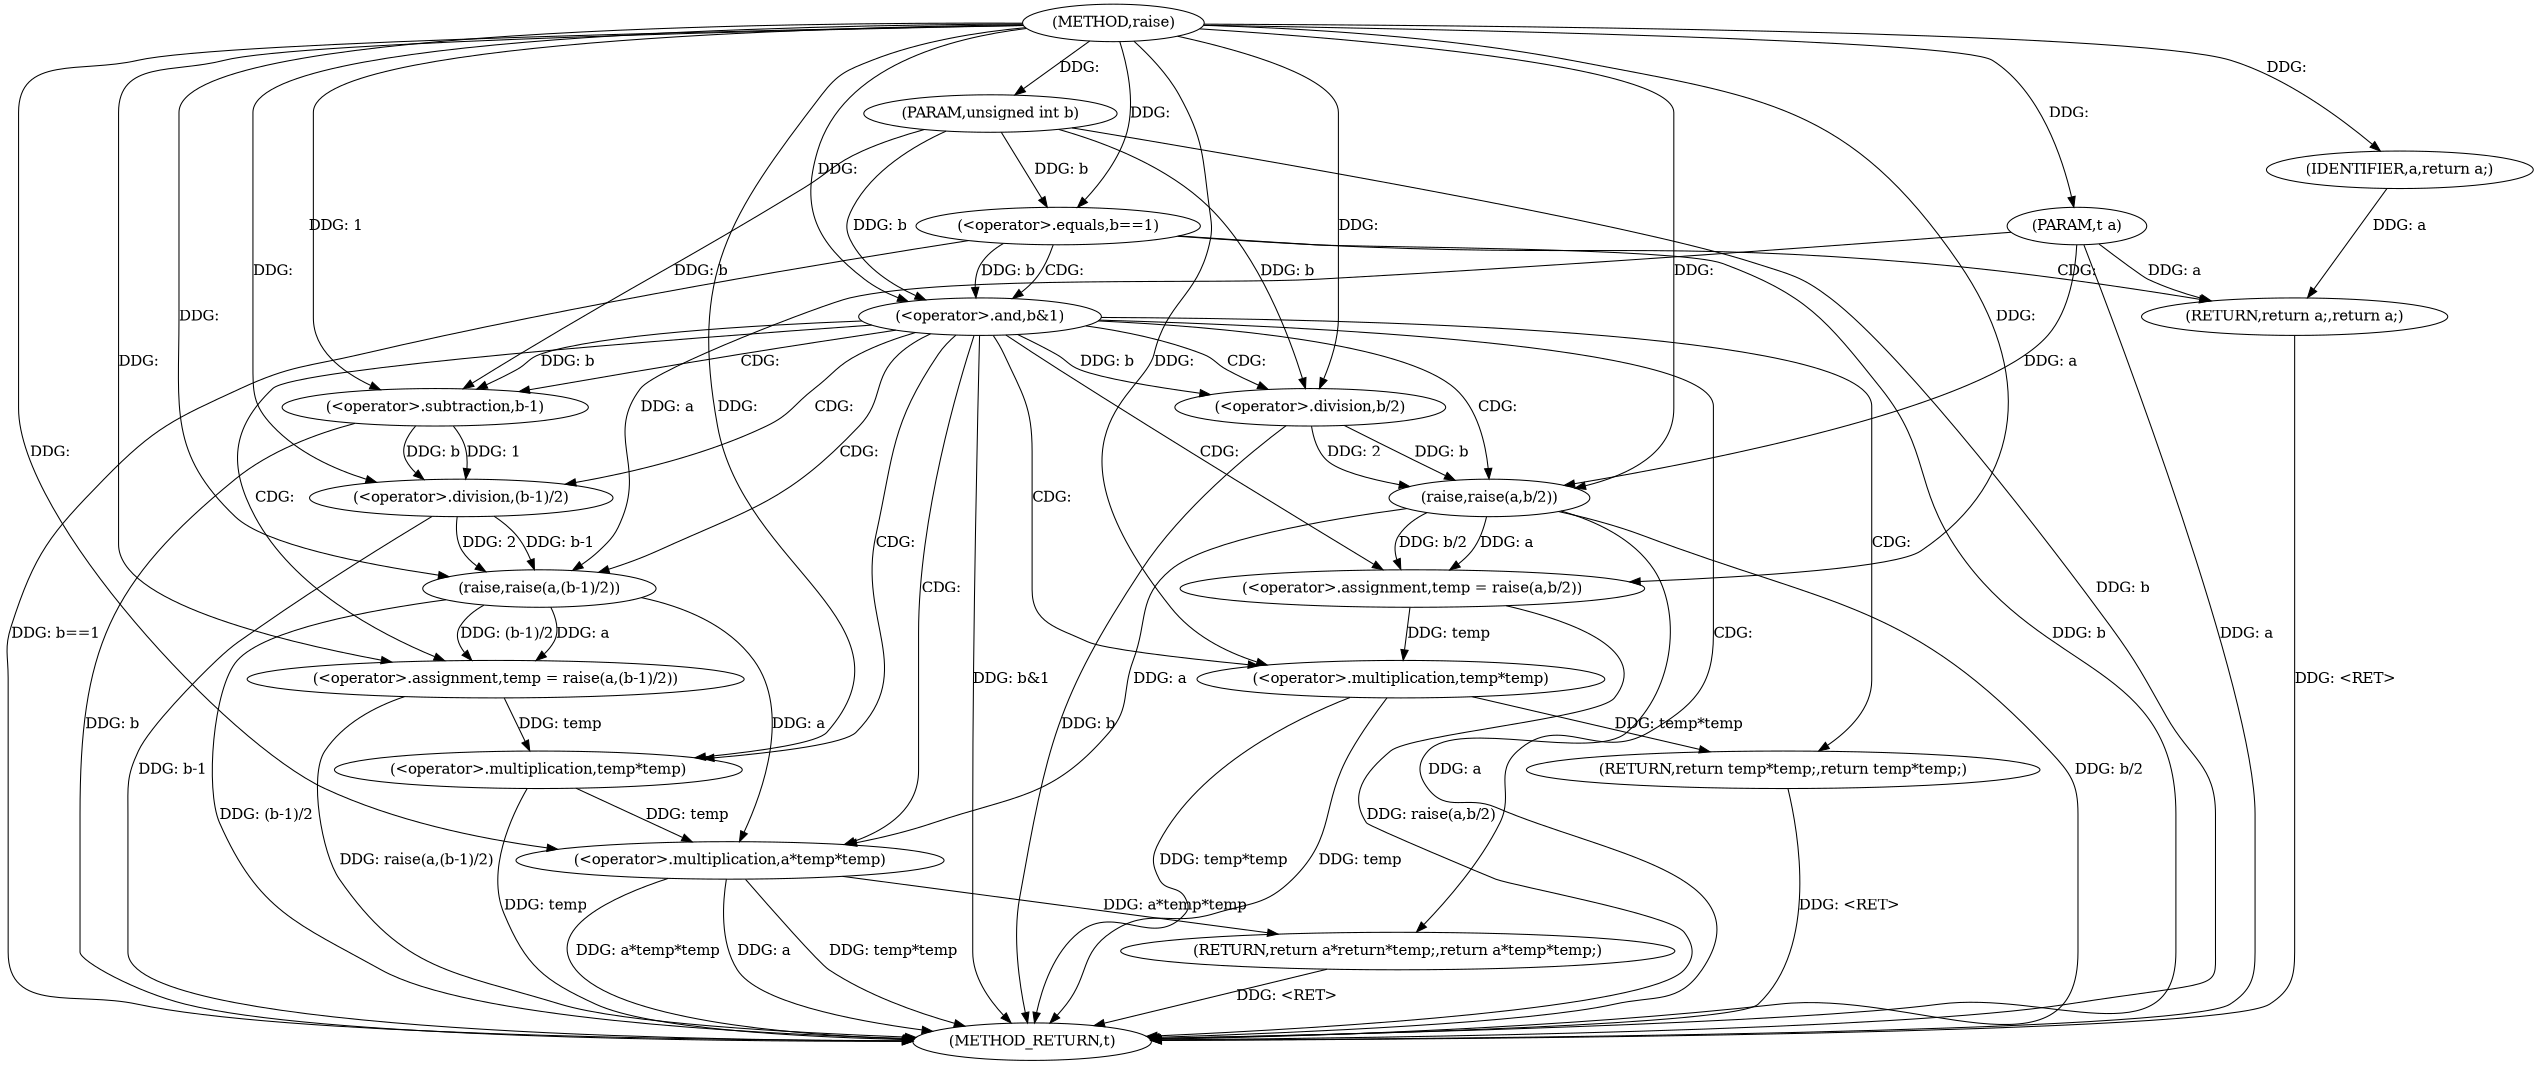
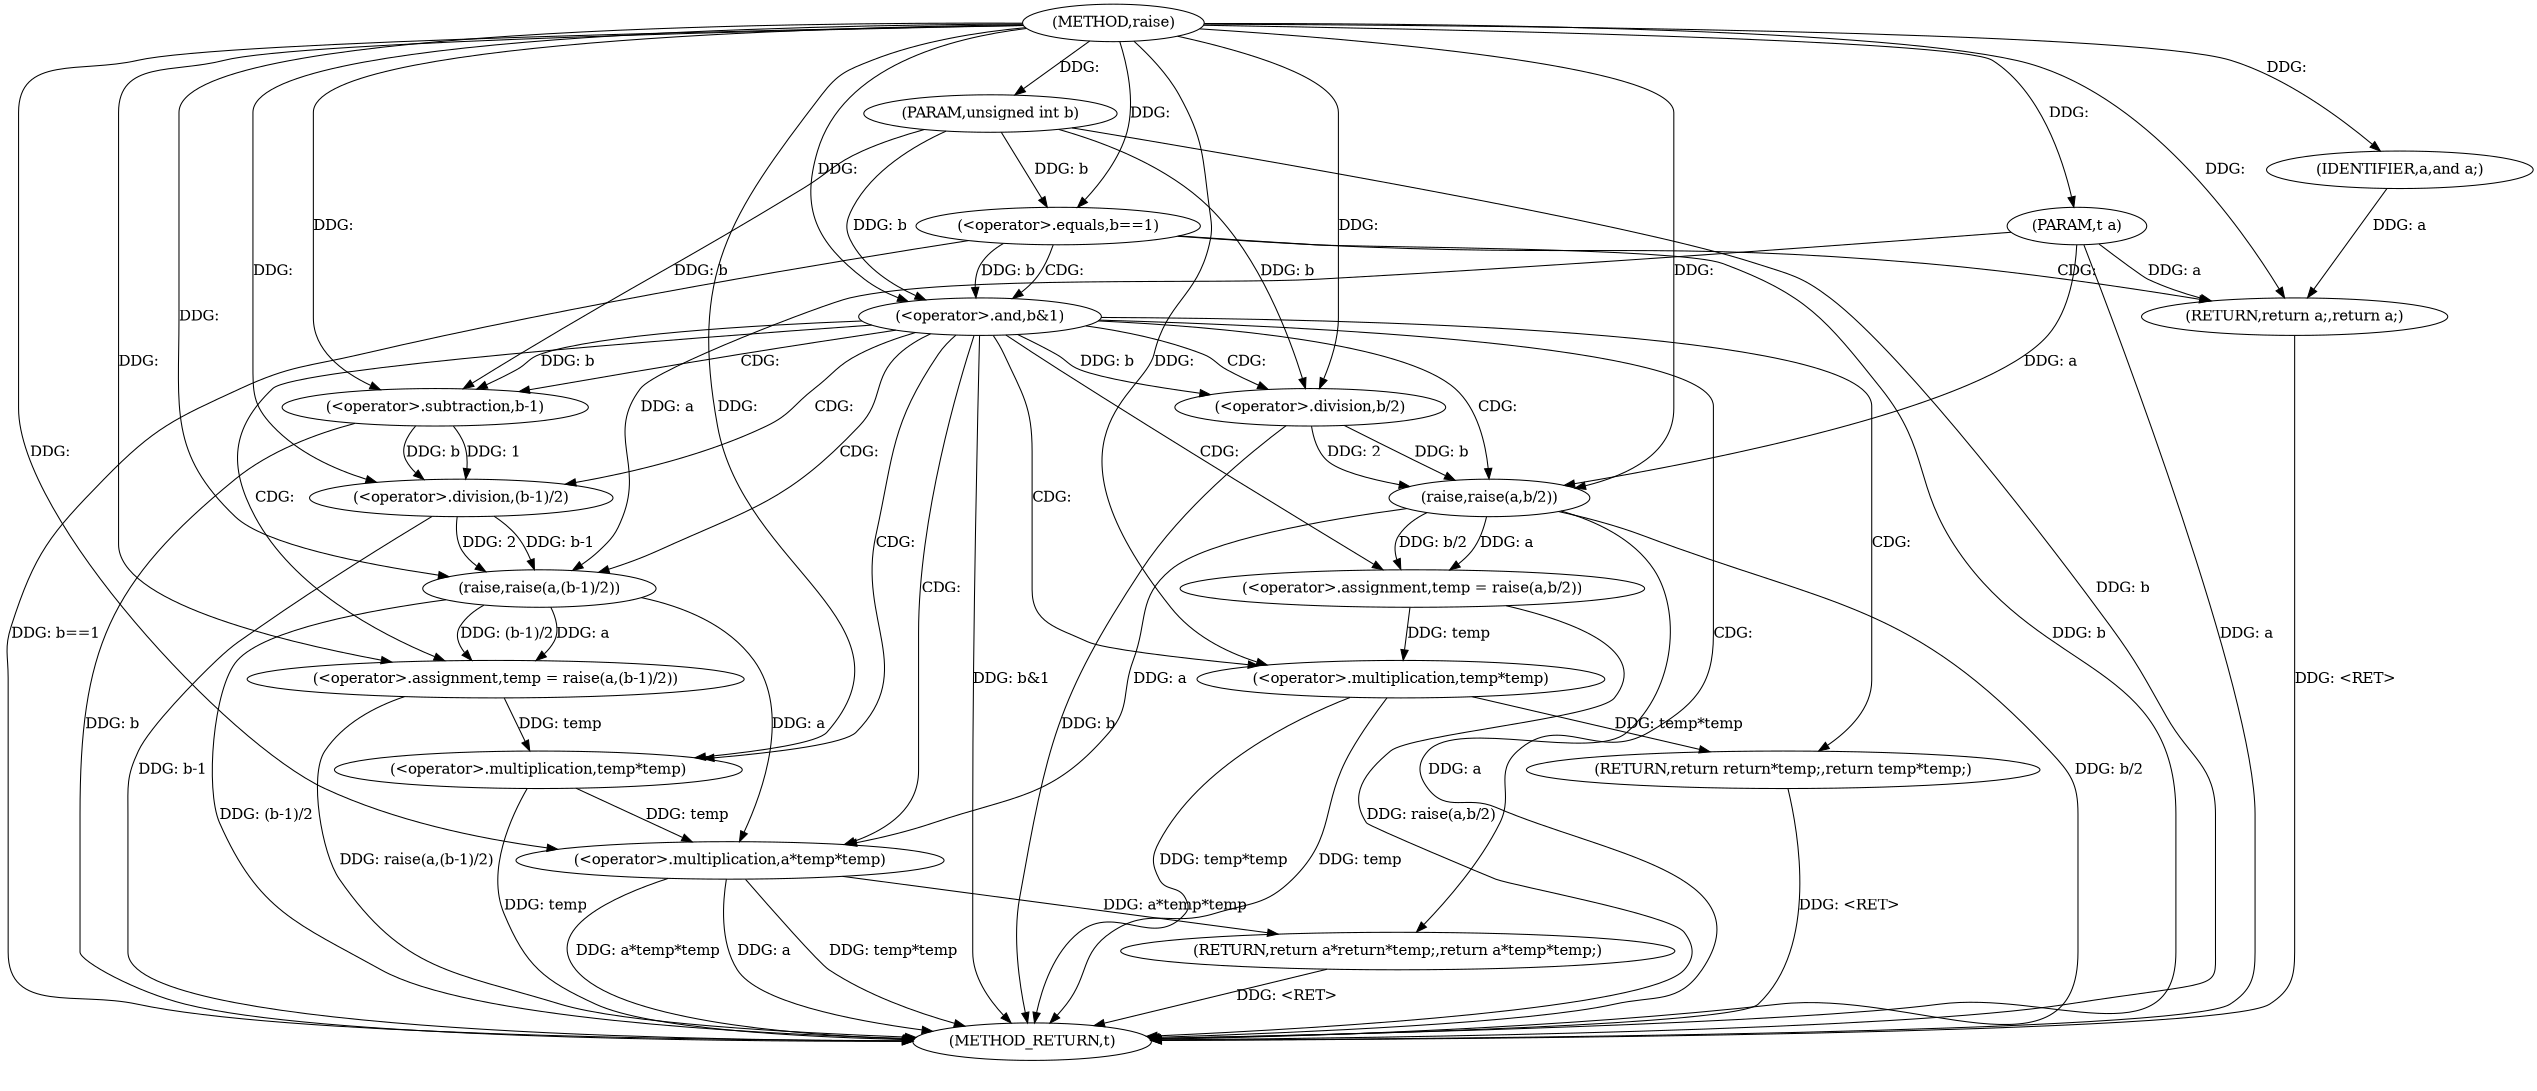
  digraph {
    n1 [label="(METHOD,raise)"]
    n2 [label="(PARAM,t a)"]
    n3 [label="(PARAM,unsigned int b)"]
    n4 [label="(<operator>.equals,b==1)"]
-   n5 [label="(IDENTIFIER,a,return a;)"]
+   n5 [label="(IDENTIFIER,a,and a;)"]
    n6 [label="(<operator>.and,b&1)"]
    n7 [label="(<operator>.assignment,temp = raise(a,(b-1)/2))"]
    n8 [label="(<operator>.multiplication,a*temp*temp)"]
    n9 [label="(<operator>.assignment,temp = raise(a,b/2))"]
    n10 [label="(raise,raise(a,(b-1)/2))"]
    n11 [label="(<operator>.multiplication,temp*temp)"]
    n12 [label="(<operator>.division,(b-1)/2)"]
    n13 [label="(<operator>.multiplication,temp*temp)"]
    n14 [label="(raise,raise(a,b/2))"]
    n15 [label="(<operator>.subtraction,b-1)"]
    n16 [label="(<operator>.division,b/2)"]
    n17 [label="(METHOD_RETURN,t)"]
    n18 [label="(RETURN,return a;,return a;)"]
    n19 [label="(RETURN,return a*return*temp;,return a*temp*temp;)"]
-   n20 [label="(RETURN,return temp*temp;,return temp*temp;)"]
+   n20 [label="(RETURN,return return*temp;,return temp*temp;)"]
    n1 -> n2 [label="DDG: "]
    n1 -> n3 [label="DDG: "]
    n1 -> n4 [label="DDG: "]
    n1 -> n5 [label="DDG: "]
    n1 -> n6 [label="DDG: "]
    n1 -> n7 [label="DDG: "]
    n1 -> n8 [label="DDG: "]
-   n1 -> n9 [label="DDG: "]
+   n1 -> n18 [label="DDG: "]
    n1 -> n10 [label="DDG: "]
    n1 -> n11 [label="DDG: "]
    n1 -> n12 [label="DDG: "]
    n1 -> n13 [label="DDG: "]
    n1 -> n14 [label="DDG: "]
-   n1 -> n15 [label="DDG: 1"]
+   n1 -> n15 [label="DDG: "]
    n1 -> n16 [label="DDG: "]
    n2 -> n10 [label="DDG: a"]
    n2 -> n14 [label="DDG: a"]
    n2 -> n17 [label="DDG: a"]
    n2 -> n18 [label="DDG: a"]
    n3 -> n4 [label="DDG: b"]
    n3 -> n6 [label="DDG: b"]
    n3 -> n15 [label="DDG: b"]
    n3 -> n16 [label="DDG: b"]
    n3 -> n17 [label="DDG: b"]
    n4 -> n6 [label="DDG: b"]
    n4 -> n6 [label="CDG: "]
    n4 -> n17 [label="DDG: b"]
    n4 -> n17 [label="DDG: b==1"]
    n4 -> n18 [label="CDG: "]
    n5 -> n18 [label="DDG: a"]
    n6 -> n7 [label="CDG: "]
    n6 -> n8 [label="CDG: "]
    n6 -> n9 [label="CDG: "]
    n6 -> n10 [label="CDG: "]
    n6 -> n11 [label="CDG: "]
    n6 -> n12 [label="CDG: "]
    n6 -> n13 [label="CDG: "]
    n6 -> n14 [label="CDG: "]
    n6 -> n15 [label="DDG: b"]
    n6 -> n15 [label="CDG: "]
    n6 -> n16 [label="DDG: b"]
    n6 -> n16 [label="CDG: "]
    n6 -> n17 [label="DDG: b&1"]
    n6 -> n19 [label="CDG: "]
    n6 -> n20 [label="CDG: "]
    n7 -> n13 [label="DDG: temp"]
    n7 -> n17 [label="DDG: raise(a,(b-1)/2)"]
    n8 -> n17 [label="DDG: a"]
    n8 -> n17 [label="DDG: temp*temp"]
    n8 -> n17 [label="DDG: a*temp*temp"]
    n8 -> n19 [label="DDG: a*temp*temp"]
    n9 -> n11 [label="DDG: temp"]
    n9 -> n17 [label="DDG: raise(a,b/2)"]
    n10 -> n7 [label="DDG: (b-1)/2"]
    n10 -> n7 [label="DDG: a"]
    n10 -> n8 [label="DDG: a"]
    n10 -> n17 [label="DDG: (b-1)/2"]
    n11 -> n17 [label="DDG: temp"]
    n11 -> n17 [label="DDG: temp*temp"]
    n11 -> n20 [label="DDG: temp*temp"]
    n12 -> n10 [label="DDG: 2"]
    n12 -> n10 [label="DDG: b-1"]
    n12 -> n17 [label="DDG: b-1"]
    n13 -> n8 [label="DDG: temp"]
    n13 -> n17 [label="DDG: temp"]
    n14 -> n8 [label="DDG: a"]
    n14 -> n9 [label="DDG: a"]
    n14 -> n9 [label="DDG: b/2"]
    n14 -> n17 [label="DDG: a"]
    n14 -> n17 [label="DDG: b/2"]
    n15 -> n12 [label="DDG: 1"]
    n15 -> n12 [label="DDG: b"]
    n15 -> n17 [label="DDG: b"]
    n16 -> n14 [label="DDG: b"]
    n16 -> n14 [label="DDG: 2"]
    n16 -> n17 [label="DDG: b"]
    n18 -> n17 [label="DDG: <RET>"]
    n19 -> n17 [label="DDG: <RET>"]
    n20 -> n17 [label="DDG: <RET>"]
  }
